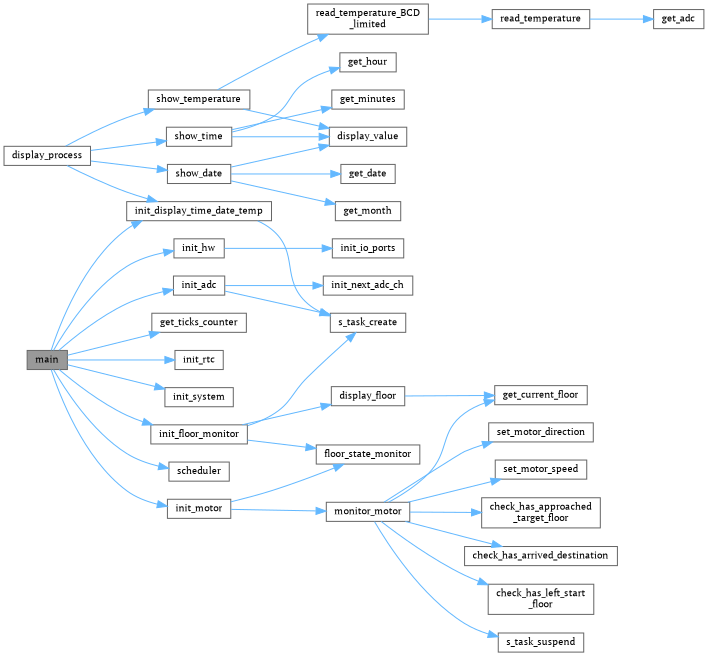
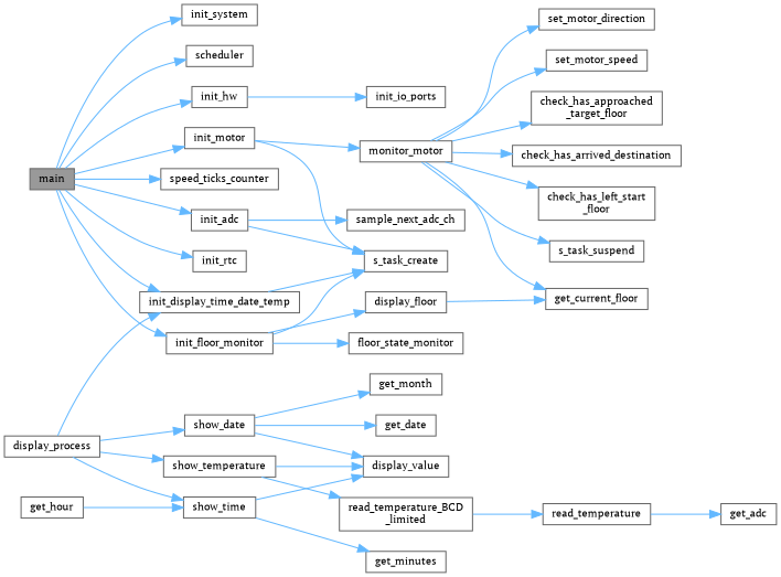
  digraph {
    fontname="PT Serif"
    rankdir=LR
    node [color=grey40 fillcolor=white fontname="PT Serif" fontsize=10 shape=box style=filled]
    edge [color=steelblue1 fontname="PT Serif" fontsize=10 labelfontname=Helvetica labelfontsize=10 style=solid]
    n1 [color=gray40 fillcolor=grey60 fontcolor=black height=0.2 label=main width=0.4]
-   n2 [height=0.2 label=get_ticks_counter width=0.4]
+   n2 [height=0.2 label=speed_ticks_counter width=0.4]
    n3 [height=0.2 label=init_adc width=0.4]
    n4 [height=0.2 label=init_display_time_date_temp width=0.4]
    n5 [height=0.2 label=init_floor_monitor width=0.4]
    n6 [height=0.2 label=init_hw width=0.4]
    n7 [height=0.2 label=init_motor width=0.4]
    n8 [height=0.2 label=init_rtc width=0.4]
    n9 [height=0.2 label=init_system width=0.4]
    n10 [height=0.2 label=scheduler width=0.4]
    n11 [height=0.2 label=s_task_create width=0.4]
-   n12 [height=0.2 label=init_next_adc_ch width=0.4]
+   n12 [height=0.2 label=sample_next_adc_ch width=0.4]
    n13 [height=0.2 label=display_floor width=0.4]
    n14 [height=0.2 label=floor_state_monitor width=0.4]
    n15 [height=0.2 label=init_io_ports width=0.4]
    n16 [height=0.2 label=monitor_motor width=0.4]
    n17 [height=0.2 label=display_process width=0.4]
    n18 [height=0.2 label=show_date width=0.4]
    n19 [height=0.2 label=show_temperature width=0.4]
    n20 [height=0.2 label=show_time width=0.4]
    n21 [height=0.2 label=display_value width=0.4]
    n22 [height=0.2 label=get_date width=0.4]
    n23 [height=0.2 label=get_month width=0.4]
    n24 [height=0.2 label="read_temperature_BCD\l_limited" width=0.4]
    n25 [height=0.2 label=get_hour width=0.4]
    n26 [height=0.2 label=get_minutes width=0.4]
    n27 [height=0.2 label=read_temperature width=0.4]
    n28 [height=0.2 label=get_adc width=0.4]
    n29 [height=0.2 label=get_current_floor width=0.4]
    n30 [height=0.2 label="check_has_approached\l_target_floor" width=0.4]
    n31 [height=0.2 label=check_has_arrived_destination width=0.4]
    n32 [height=0.2 label="check_has_left_start\l_floor" width=0.4]
    n33 [height=0.2 label=s_task_suspend width=0.4]
    n34 [height=0.2 label=set_motor_direction width=0.4]
    n35 [height=0.2 label=set_motor_speed width=0.4]
    n1 -> n2
    n1 -> n3
    n1 -> n4
    n1 -> n5
    n1 -> n6
    n1 -> n7
    n1 -> n8
    n1 -> n9
    n1 -> n10
    n3 -> n11
    n3 -> n12
    n4 -> n11
    n5 -> n11
    n5 -> n13
    n5 -> n14
    n6 -> n15
-   n7 -> n14
+   n7 -> n11
    n7 -> n16
    n13 -> n29
    n16 -> n29
    n16 -> n30
    n16 -> n31
    n16 -> n32
    n16 -> n33
    n16 -> n34
    n16 -> n35
    n17 -> n4
    n17 -> n18
    n17 -> n19
    n17 -> n20
    n18 -> n21
    n18 -> n22
    n18 -> n23
    n19 -> n21
    n19 -> n24
    n20 -> n21
-   n20 -> n25
+   n25 -> n20
    n20 -> n26
    n24 -> n27
    n27 -> n28
  }
